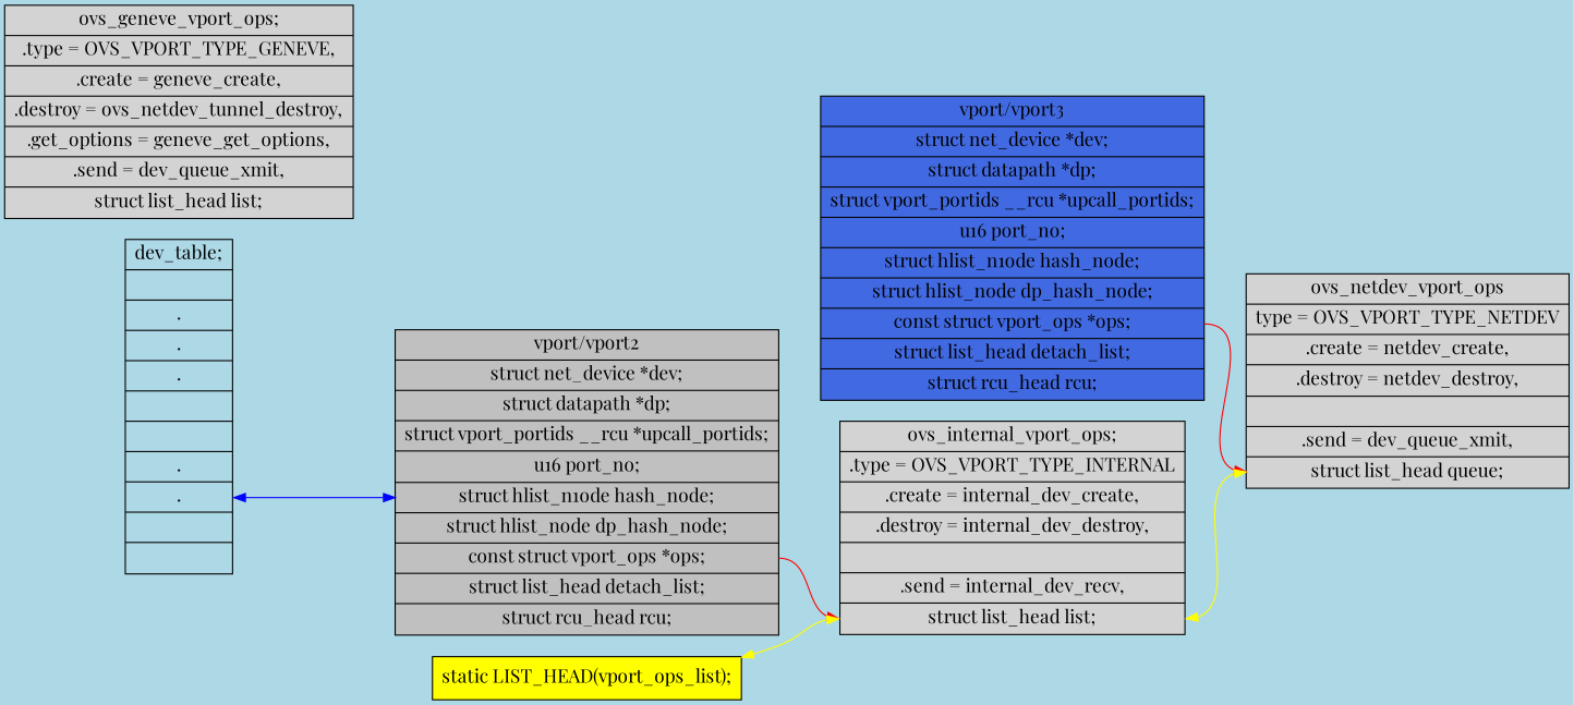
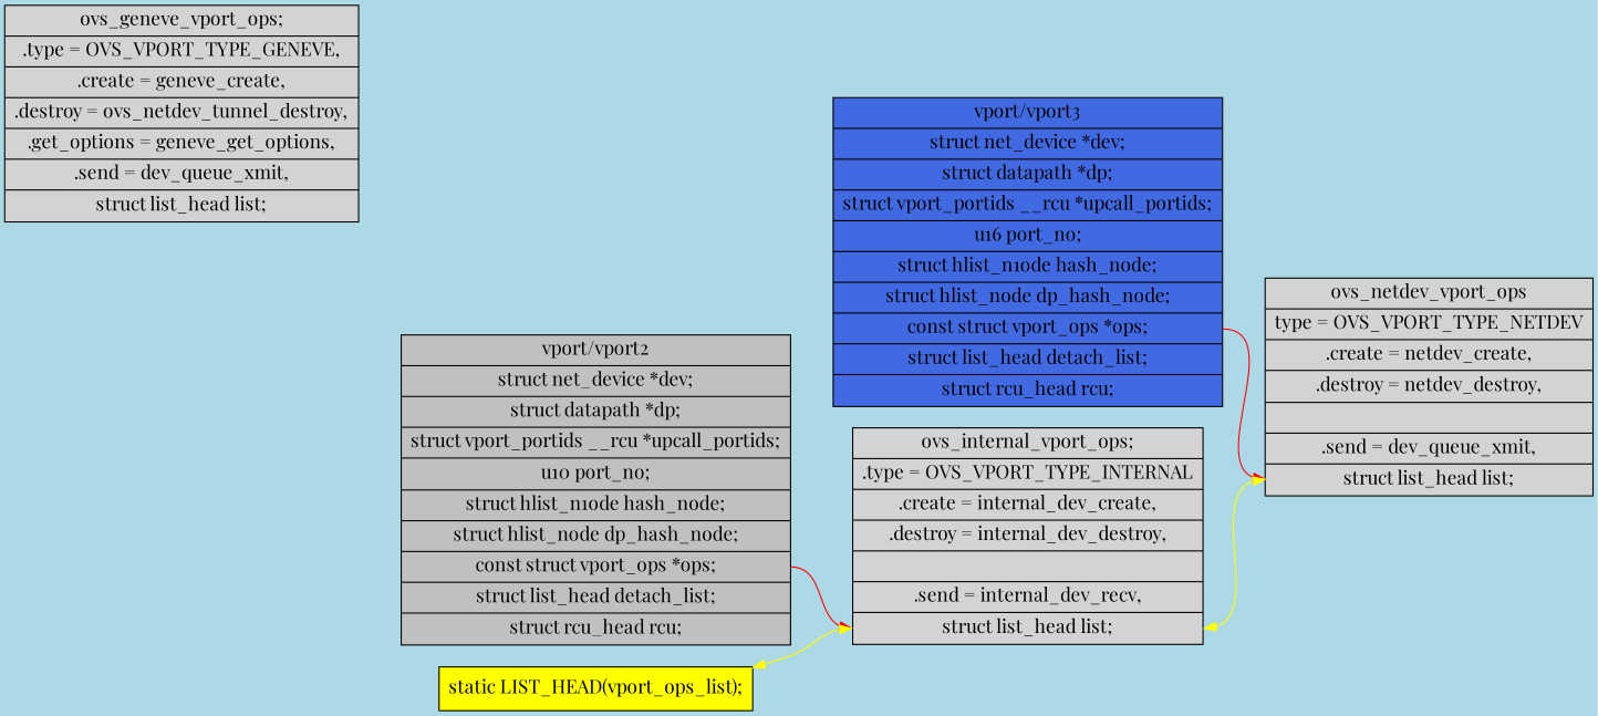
  digraph {
    bgcolor=lightblue
    fontname="Playfair Display"
    gradientangle=270
    rankdir=LR
    style=filled
    node [fontname="Playfair Display" fontsize=16 gradientangle=90 shape=record style=filled]
    edge [color=red fontname="Playfair Display" headport=f6 tailport=f7 dir=both]
    n1 [fillcolor=royalblue label="<f0> vport/vport3     | <f1> struct net_device *dev;     | <f2> struct datapath *dp;     | <f3> struct vport_portids __rcu *upcall_portids;     | <f4> u16 port_no;     | <f5> struct hlist_n1ode hash_node;     | <f6> struct hlist_node dp_hash_node;     | <f7> const struct vport_ops *ops;     | <f8> struct list_head detach_list;     | <f9> struct rcu_head rcu;   "]
-   n2 [decorate=true label="<f0> ovs_netdev_vport_ops     | <f1>type           = OVS_VPORT_TYPE_NETDEV     | <f2> .create         = netdev_create,    | <f3> .destroy        = netdev_destroy,    | <f4>     | <f5> .send           = dev_queue_xmit,    | <f6> struct list_head queue;     "]
-   n3 [fillcolor=gray label="<f0> vport/vport2     | <f1> struct net_device *dev;     | <f2> struct datapath *dp;     | <f3> struct vport_portids __rcu *upcall_portids;     | <f4> u16 port_no;     | <f5> struct hlist_n1ode hash_node;     | <f6> struct hlist_node dp_hash_node;     | <f7> const struct vport_ops *ops;     | <f8> struct list_head detach_list;     | <f9> struct rcu_head rcu;   "]
+   n2 [decorate=true label="<f0> ovs_netdev_vport_ops     | <f1>type           = OVS_VPORT_TYPE_NETDEV     | <f2> .create         = netdev_create,    | <f3> .destroy        = netdev_destroy,    | <f4>     | <f5> .send           = dev_queue_xmit,    | <f6> struct list_head list;     "]
+   n3 [fillcolor=gray label="<f0> vport/vport2     | <f1> struct net_device *dev;     | <f2> struct datapath *dp;     | <f3> struct vport_portids __rcu *upcall_portids;     | <f4> u10 port_no;     | <f5> struct hlist_n1ode hash_node;     | <f6> struct hlist_node dp_hash_node;     | <f7> const struct vport_ops *ops;     | <f8> struct list_head detach_list;     | <f9> struct rcu_head rcu;   "]
    n4 [label="<f0> ovs_internal_vport_ops;     | <f1> .type           = OVS_VPORT_TYPE_INTERNAL     | <f2> .create         = internal_dev_create,    | <f3> .destroy        = internal_dev_destroy,    | <f4>      | <f5> .send           = internal_dev_recv,    | <f6> struct list_head list;     "]
-   n5 [fillcolor=lightblue label="<f0>dev_table;     |     | <f1> .     | <f2> .     | <f3> .     |     |     | <f4> .     | <f5> .     |     |   "]
    n6 [label="<f0> ovs_geneve_vport_ops;     | <f1> .type           = OVS_VPORT_TYPE_GENEVE,     | <f2> .create         = geneve_create,    | <f3> .destroy        = ovs_netdev_tunnel_destroy,    | <f4> .get_options    = geneve_get_options,    | <f5> .send           = dev_queue_xmit,    | <f6> struct list_head list;     "]
    n7 [decorate=true fillcolor=yellow label="<f0> static LIST_HEAD(vport_ops_list);   "]
    n1 -> n2 [dir=""]
    n3 -> n4 [dir=""]
    n4 -> n2 [color=yellow tailport=f6]
-   n5 -> n3 [color=blue headport="f5:w" tailport="f5:e"]
    n7 -> n4 [color=yellow tailport=f6]
  }
